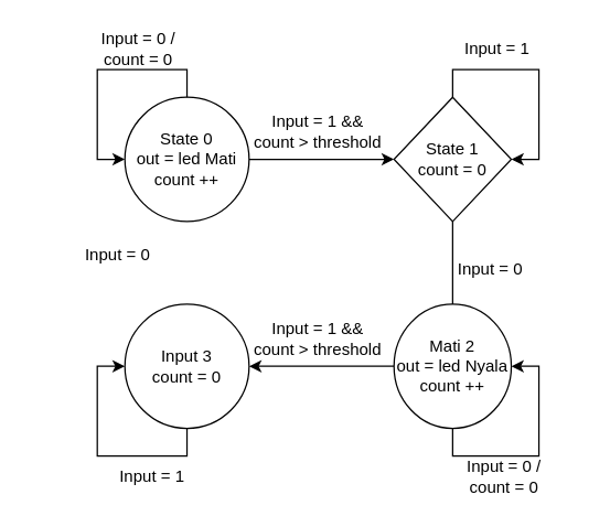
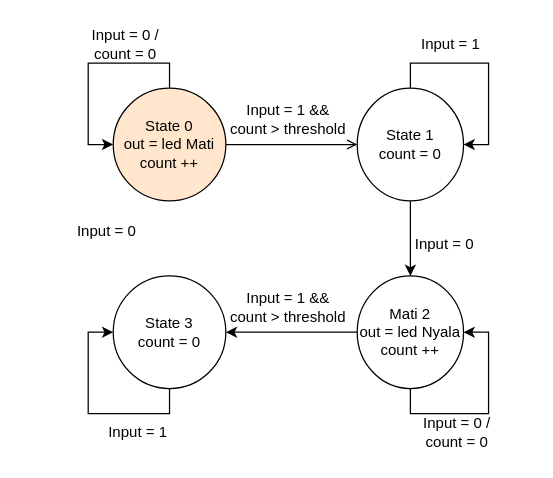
  <mxCell id="0" />
  <mxCell id="1" parent="0" />
- <mxCell id="2" style="edgeStyle=orthogonalEdgeStyle;rounded=0;orthogonalLoop=1;jettySize=auto;html=1;entryX=0;entryY=0.5;entryDx=0;entryDy=0;" edge="1" parent="1" source="3" target="5"><mxGeometry relative="1" as="geometry" /></mxCell>
- <mxCell id="3" value="State 0&lt;br&gt;out = led Mati&lt;br&gt;count ++" style="ellipse;whiteSpace=wrap;html=1;" vertex="1" parent="1"><mxGeometry x="90" y="70" width="90" height="90" as="geometry" /></mxCell>
- <mxCell id="4" value="" style="edgeStyle=orthogonalEdgeStyle;rounded=0;orthogonalLoop=1;jettySize=auto;html=1;endArrow=none;" edge="1" parent="1" source="5" target="8"><mxGeometry relative="1" as="geometry" /></mxCell>
- <mxCell id="5" value="State 1&lt;br&gt;count = 0" style="rhombus;whiteSpace=wrap;html=1;" vertex="1" parent="1"><mxGeometry x="285" y="70" width="85" height="90" as="geometry" /></mxCell>
+ <mxCell id="2" style="edgeStyle=orthogonalEdgeStyle;rounded=0;orthogonalLoop=1;jettySize=auto;html=1;entryX=0;entryY=0.5;entryDx=0;entryDy=0;endArrow=open;" edge="1" parent="1" source="3" target="5"><mxGeometry relative="1" as="geometry" /></mxCell>
+ <mxCell id="3" value="State 0&lt;br&gt;out = led Mati&lt;br&gt;count ++" style="ellipse;whiteSpace=wrap;html=1;fillColor=#ffe6cc;" vertex="1" parent="1"><mxGeometry x="90" y="70" width="90" height="90" as="geometry" /></mxCell>
+ <mxCell id="4" value="" style="edgeStyle=orthogonalEdgeStyle;rounded=0;orthogonalLoop=1;jettySize=auto;html=1;" edge="1" parent="1" source="5" target="8"><mxGeometry relative="1" as="geometry" /></mxCell>
+ <mxCell id="5" value="State 1&lt;br&gt;count = 0" style="ellipse;whiteSpace=wrap;html=1;" vertex="1" parent="1"><mxGeometry x="285" y="70" width="85" height="90" as="geometry" /></mxCell>
  <mxCell id="6" value="Input = 1 &amp;amp;&amp;amp; &lt;br&gt;count &amp;gt; threshold" style="text;html=1;strokeColor=none;fillColor=none;align=center;verticalAlign=middle;whiteSpace=wrap;rounded=0;" vertex="1" parent="1"><mxGeometry x="180" y="80" width="100" height="30" as="geometry" /></mxCell>
  <mxCell id="7" value="" style="edgeStyle=orthogonalEdgeStyle;rounded=0;orthogonalLoop=1;jettySize=auto;html=1;" edge="1" parent="1" source="8" target="13"><mxGeometry relative="1" as="geometry" /></mxCell>
  <mxCell id="8" value="Mati 2&lt;br&gt;out = led Nyala&lt;br&gt;count ++" style="ellipse;whiteSpace=wrap;html=1;" vertex="1" parent="1"><mxGeometry x="285" y="220" width="85" height="90" as="geometry" /></mxCell>
  <mxCell id="9" value="Input = 0" style="text;html=1;strokeColor=none;fillColor=none;align=center;verticalAlign=middle;whiteSpace=wrap;rounded=0;" vertex="1" parent="1"><mxGeometry x="290" y="180" width="130" height="30" as="geometry" /></mxCell>
  <mxCell id="10" style="edgeStyle=orthogonalEdgeStyle;rounded=0;orthogonalLoop=1;jettySize=auto;html=1;exitX=0.5;exitY=0;exitDx=0;exitDy=0;entryX=1;entryY=0.5;entryDx=0;entryDy=0;" edge="1" parent="1" source="5" target="5"><mxGeometry relative="1" as="geometry" /></mxCell>
  <mxCell id="11" value="Input = 1" style="text;html=1;strokeColor=none;fillColor=none;align=center;verticalAlign=middle;whiteSpace=wrap;rounded=0;" vertex="1" parent="1"><mxGeometry x="330" y="20" width="60" height="30" as="geometry" /></mxCell>
  <mxCell id="12" style="edgeStyle=orthogonalEdgeStyle;rounded=0;orthogonalLoop=1;jettySize=auto;html=1;entryX=0;entryY=0.5;entryDx=0;entryDy=0;" edge="1" parent="1" source="13" target="13"><mxGeometry relative="1" as="geometry"><mxPoint x="100" y="330" as="targetPoint" /><Array as="points"><mxPoint x="135" y="330" /><mxPoint x="70" y="330" /><mxPoint x="70" y="265" /></Array></mxGeometry></mxCell>
- <mxCell id="13" value="Input 3&lt;br&gt;count = 0" style="ellipse;whiteSpace=wrap;html=1;" vertex="1" parent="1"><mxGeometry x="90" y="220" width="90" height="90" as="geometry" /></mxCell>
+ <mxCell id="13" value="State 3&lt;br&gt;count = 0" style="ellipse;whiteSpace=wrap;html=1;" vertex="1" parent="1"><mxGeometry x="90" y="220" width="90" height="90" as="geometry" /></mxCell>
  <mxCell id="14" value="Input = 0" style="text;html=1;strokeColor=none;fillColor=none;align=center;verticalAlign=middle;whiteSpace=wrap;rounded=0;" vertex="1" parent="1"><mxGeometry x="20" y="170" width="130" height="30" as="geometry" /></mxCell>
  <mxCell id="15" value="Input = 1" style="text;html=1;strokeColor=none;fillColor=none;align=center;verticalAlign=middle;whiteSpace=wrap;rounded=0;" vertex="1" parent="1"><mxGeometry x="80" y="330" width="60" height="30" as="geometry" /></mxCell>
  <mxCell id="16" style="edgeStyle=orthogonalEdgeStyle;rounded=0;orthogonalLoop=1;jettySize=auto;html=1;entryX=0;entryY=0.5;entryDx=0;entryDy=0;" edge="1" parent="1" source="3" target="3"><mxGeometry relative="1" as="geometry"><Array as="points"><mxPoint x="135" y="50" /><mxPoint x="70" y="50" /><mxPoint x="70" y="115" /></Array></mxGeometry></mxCell>
  <mxCell id="17" value="Input = 0 / count = 0" style="text;html=1;strokeColor=none;fillColor=none;align=center;verticalAlign=middle;whiteSpace=wrap;rounded=0;" vertex="1" parent="1"><mxGeometry x="70" y="20" width="60" height="30" as="geometry" /></mxCell>
  <mxCell id="18" style="edgeStyle=orthogonalEdgeStyle;rounded=0;orthogonalLoop=1;jettySize=auto;html=1;entryX=1;entryY=0.5;entryDx=0;entryDy=0;" edge="1" parent="1" source="8" target="8"><mxGeometry relative="1" as="geometry"><Array as="points"><mxPoint x="328" y="330" /><mxPoint x="390" y="330" /><mxPoint x="390" y="265" /></Array></mxGeometry></mxCell>
  <mxCell id="19" value="Input = 0 / count = 0" style="text;html=1;strokeColor=none;fillColor=none;align=center;verticalAlign=middle;whiteSpace=wrap;rounded=0;" vertex="1" parent="1"><mxGeometry x="335" y="330" width="60" height="30" as="geometry" /></mxCell>
  <mxCell id="20" value="Input = 1 &amp;amp;&amp;amp; &lt;br&gt;count &amp;gt; threshold" style="text;html=1;strokeColor=none;fillColor=none;align=center;verticalAlign=middle;whiteSpace=wrap;rounded=0;" vertex="1" parent="1"><mxGeometry x="180" y="230" width="100" height="30" as="geometry" /></mxCell>
